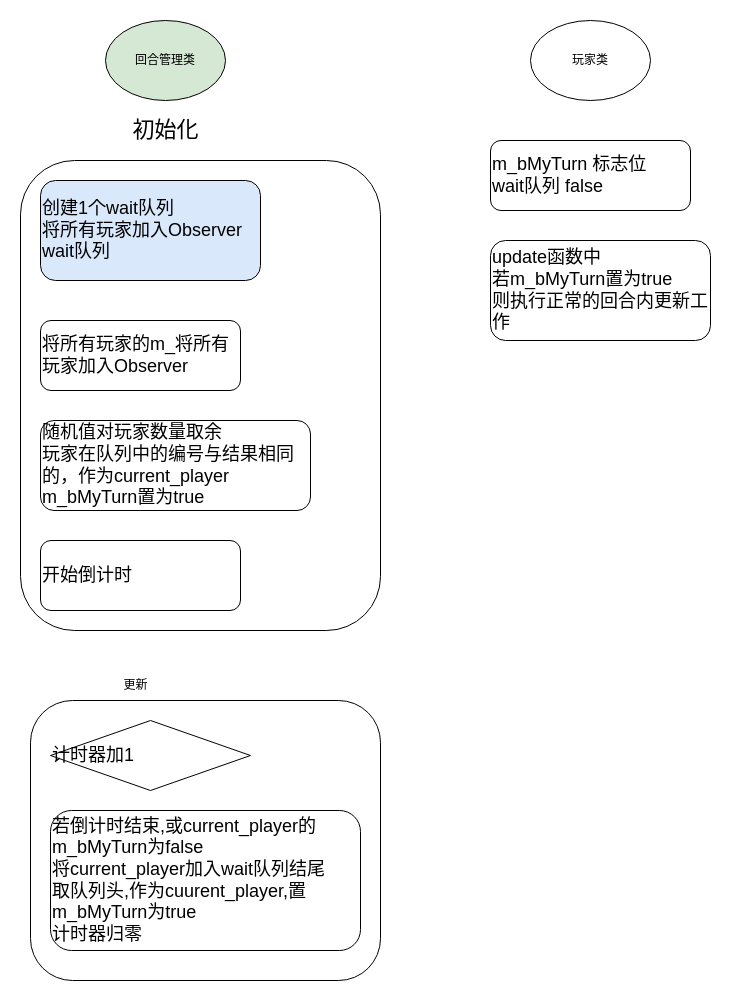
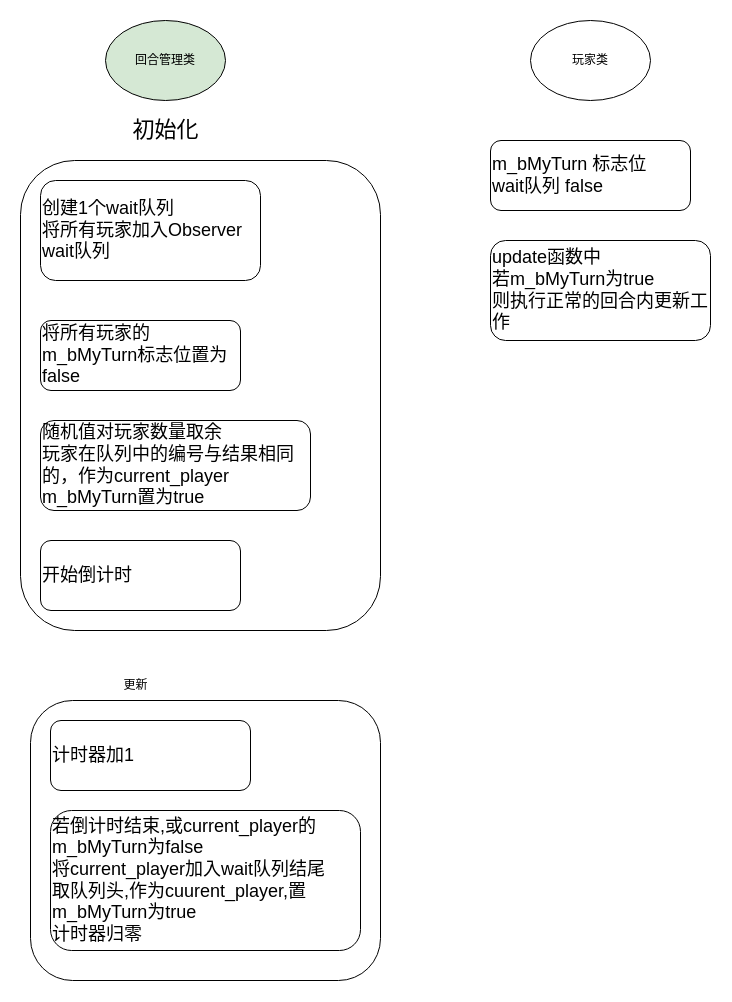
  <mxCell id="0" />
  <mxCell id="1" parent="0" />
  <mxCell id="2" value="" style="rounded=1;whiteSpace=wrap;html=1;" vertex="1" parent="1"><mxGeometry x="30" y="700" width="350" height="280" as="geometry" /></mxCell>
  <mxCell id="3" value="" style="rounded=1;whiteSpace=wrap;html=1;" vertex="1" parent="1"><mxGeometry x="20" y="160" width="360" height="470" as="geometry" /></mxCell>
  <mxCell id="4" value="回合管理类" style="ellipse;whiteSpace=wrap;html=1;fillColor=#d5e8d4;" vertex="1" parent="1"><mxGeometry x="105" y="20" width="120" height="80" as="geometry" /></mxCell>
- <mxCell id="5" value="&lt;div&gt;创建1个&lt;span style=&quot;background-color: initial;&quot;&gt;wait队列&lt;/span&gt;&lt;/div&gt;将所有玩家加入Observer wait队列" style="rounded=1;whiteSpace=wrap;html=1;fontSize=18;align=left;fillColor=#dae8fc;" vertex="1" parent="1"><mxGeometry x="40" y="180" width="220" height="100" as="geometry" /></mxCell>
+ <mxCell id="5" value="&lt;div&gt;创建1个&lt;span style=&quot;background-color: initial;&quot;&gt;wait队列&lt;/span&gt;&lt;/div&gt;将所有玩家加入Observer wait队列" style="rounded=1;whiteSpace=wrap;html=1;fontSize=18;align=left;" vertex="1" parent="1"><mxGeometry x="40" y="180" width="220" height="100" as="geometry" /></mxCell>
  <mxCell id="6" value="若倒计时结束,或current_player的m_bMyTurn为false&lt;div&gt;&lt;span style=&quot;background-color: initial;&quot;&gt;将current_player加入wait队列结尾&lt;/span&gt;&lt;br&gt;&lt;/div&gt;&lt;div&gt;取队列头,作为cuurent_player,置m_bMyTurn为true&lt;/div&gt;&lt;div&gt;计时器归零&lt;/div&gt;" style="rounded=1;whiteSpace=wrap;html=1;fontSize=18;align=left;" vertex="1" parent="1"><mxGeometry x="50" y="810" width="310" height="140" as="geometry" /></mxCell>
- <mxCell id="7" value="将所有玩家的m_将所有玩家加入Observer" style="rounded=1;whiteSpace=wrap;html=1;fontSize=18;align=left;" vertex="1" parent="1"><mxGeometry x="40" y="320" width="200" height="70" as="geometry" /></mxCell>
+ <mxCell id="7" value="将所有玩家的m_bMyTurn标志位置为false" style="rounded=1;whiteSpace=wrap;html=1;fontSize=18;align=left;" vertex="1" parent="1"><mxGeometry x="40" y="320" width="200" height="70" as="geometry" /></mxCell>
  <mxCell id="8" value="玩家类" style="ellipse;whiteSpace=wrap;html=1;" vertex="1" parent="1"><mxGeometry x="530" y="20" width="120" height="80" as="geometry" /></mxCell>
  <mxCell id="9" value="m_bMyTurn 标志位&lt;div&gt;wait队列 false&lt;/div&gt;" style="rounded=1;whiteSpace=wrap;html=1;fontSize=18;align=left;" vertex="1" parent="1"><mxGeometry x="490" y="140" width="200" height="70" as="geometry" /></mxCell>
  <mxCell id="10" value="随机值对玩家数量取余&lt;div&gt;玩家在队列中的编号与结果相同的，作为current_player&lt;/div&gt;&lt;div&gt;m_bMyTurn置为true&lt;/div&gt;" style="rounded=1;whiteSpace=wrap;html=1;fontSize=18;align=left;" vertex="1" parent="1"><mxGeometry x="40" y="420" width="270" height="90" as="geometry" /></mxCell>
- <mxCell id="11" value="update函数中&lt;div&gt;若m_bMyTurn置为true&lt;/div&gt;&lt;div&gt;则执行正常的回合内更新工作&lt;/div&gt;" style="rounded=1;whiteSpace=wrap;html=1;fontSize=18;align=left;" vertex="1" parent="1"><mxGeometry x="490" y="240" width="220" height="100" as="geometry" /></mxCell>
+ <mxCell id="11" value="update函数中&lt;div&gt;若m_bMyTurn为true&lt;/div&gt;&lt;div&gt;则执行正常的回合内更新工作&lt;/div&gt;" style="rounded=1;whiteSpace=wrap;html=1;fontSize=18;align=left;" vertex="1" parent="1"><mxGeometry x="490" y="240" width="220" height="100" as="geometry" /></mxCell>
  <mxCell id="12" value="开始倒计时" style="rounded=1;whiteSpace=wrap;html=1;fontSize=18;align=left;" vertex="1" parent="1"><mxGeometry x="40" y="540" width="200" height="70" as="geometry" /></mxCell>
  <mxCell id="13" value="&lt;font style=&quot;font-size: 22px;&quot;&gt;初始化&lt;/font&gt;" style="text;html=1;align=center;verticalAlign=middle;resizable=0;points=[];autosize=1;strokeColor=none;fillColor=none;" vertex="1" parent="1"><mxGeometry x="120" y="110" width="90" height="40" as="geometry" /></mxCell>
  <mxCell id="14" value="更新" style="text;html=1;align=center;verticalAlign=middle;resizable=0;points=[];autosize=1;strokeColor=none;fillColor=none;" vertex="1" parent="1"><mxGeometry x="110" y="670" width="50" height="30" as="geometry" /></mxCell>
- <mxCell id="15" value="计时器加1" style="rhombus;whiteSpace=wrap;html=1;fontSize=18;align=left;" vertex="1" parent="1"><mxGeometry x="50" y="720" width="200" height="70" as="geometry" /></mxCell>
+ <mxCell id="15" value="计时器加1" style="rounded=1;whiteSpace=wrap;html=1;fontSize=18;align=left;" vertex="1" parent="1"><mxGeometry x="50" y="720" width="200" height="70" as="geometry" /></mxCell>
